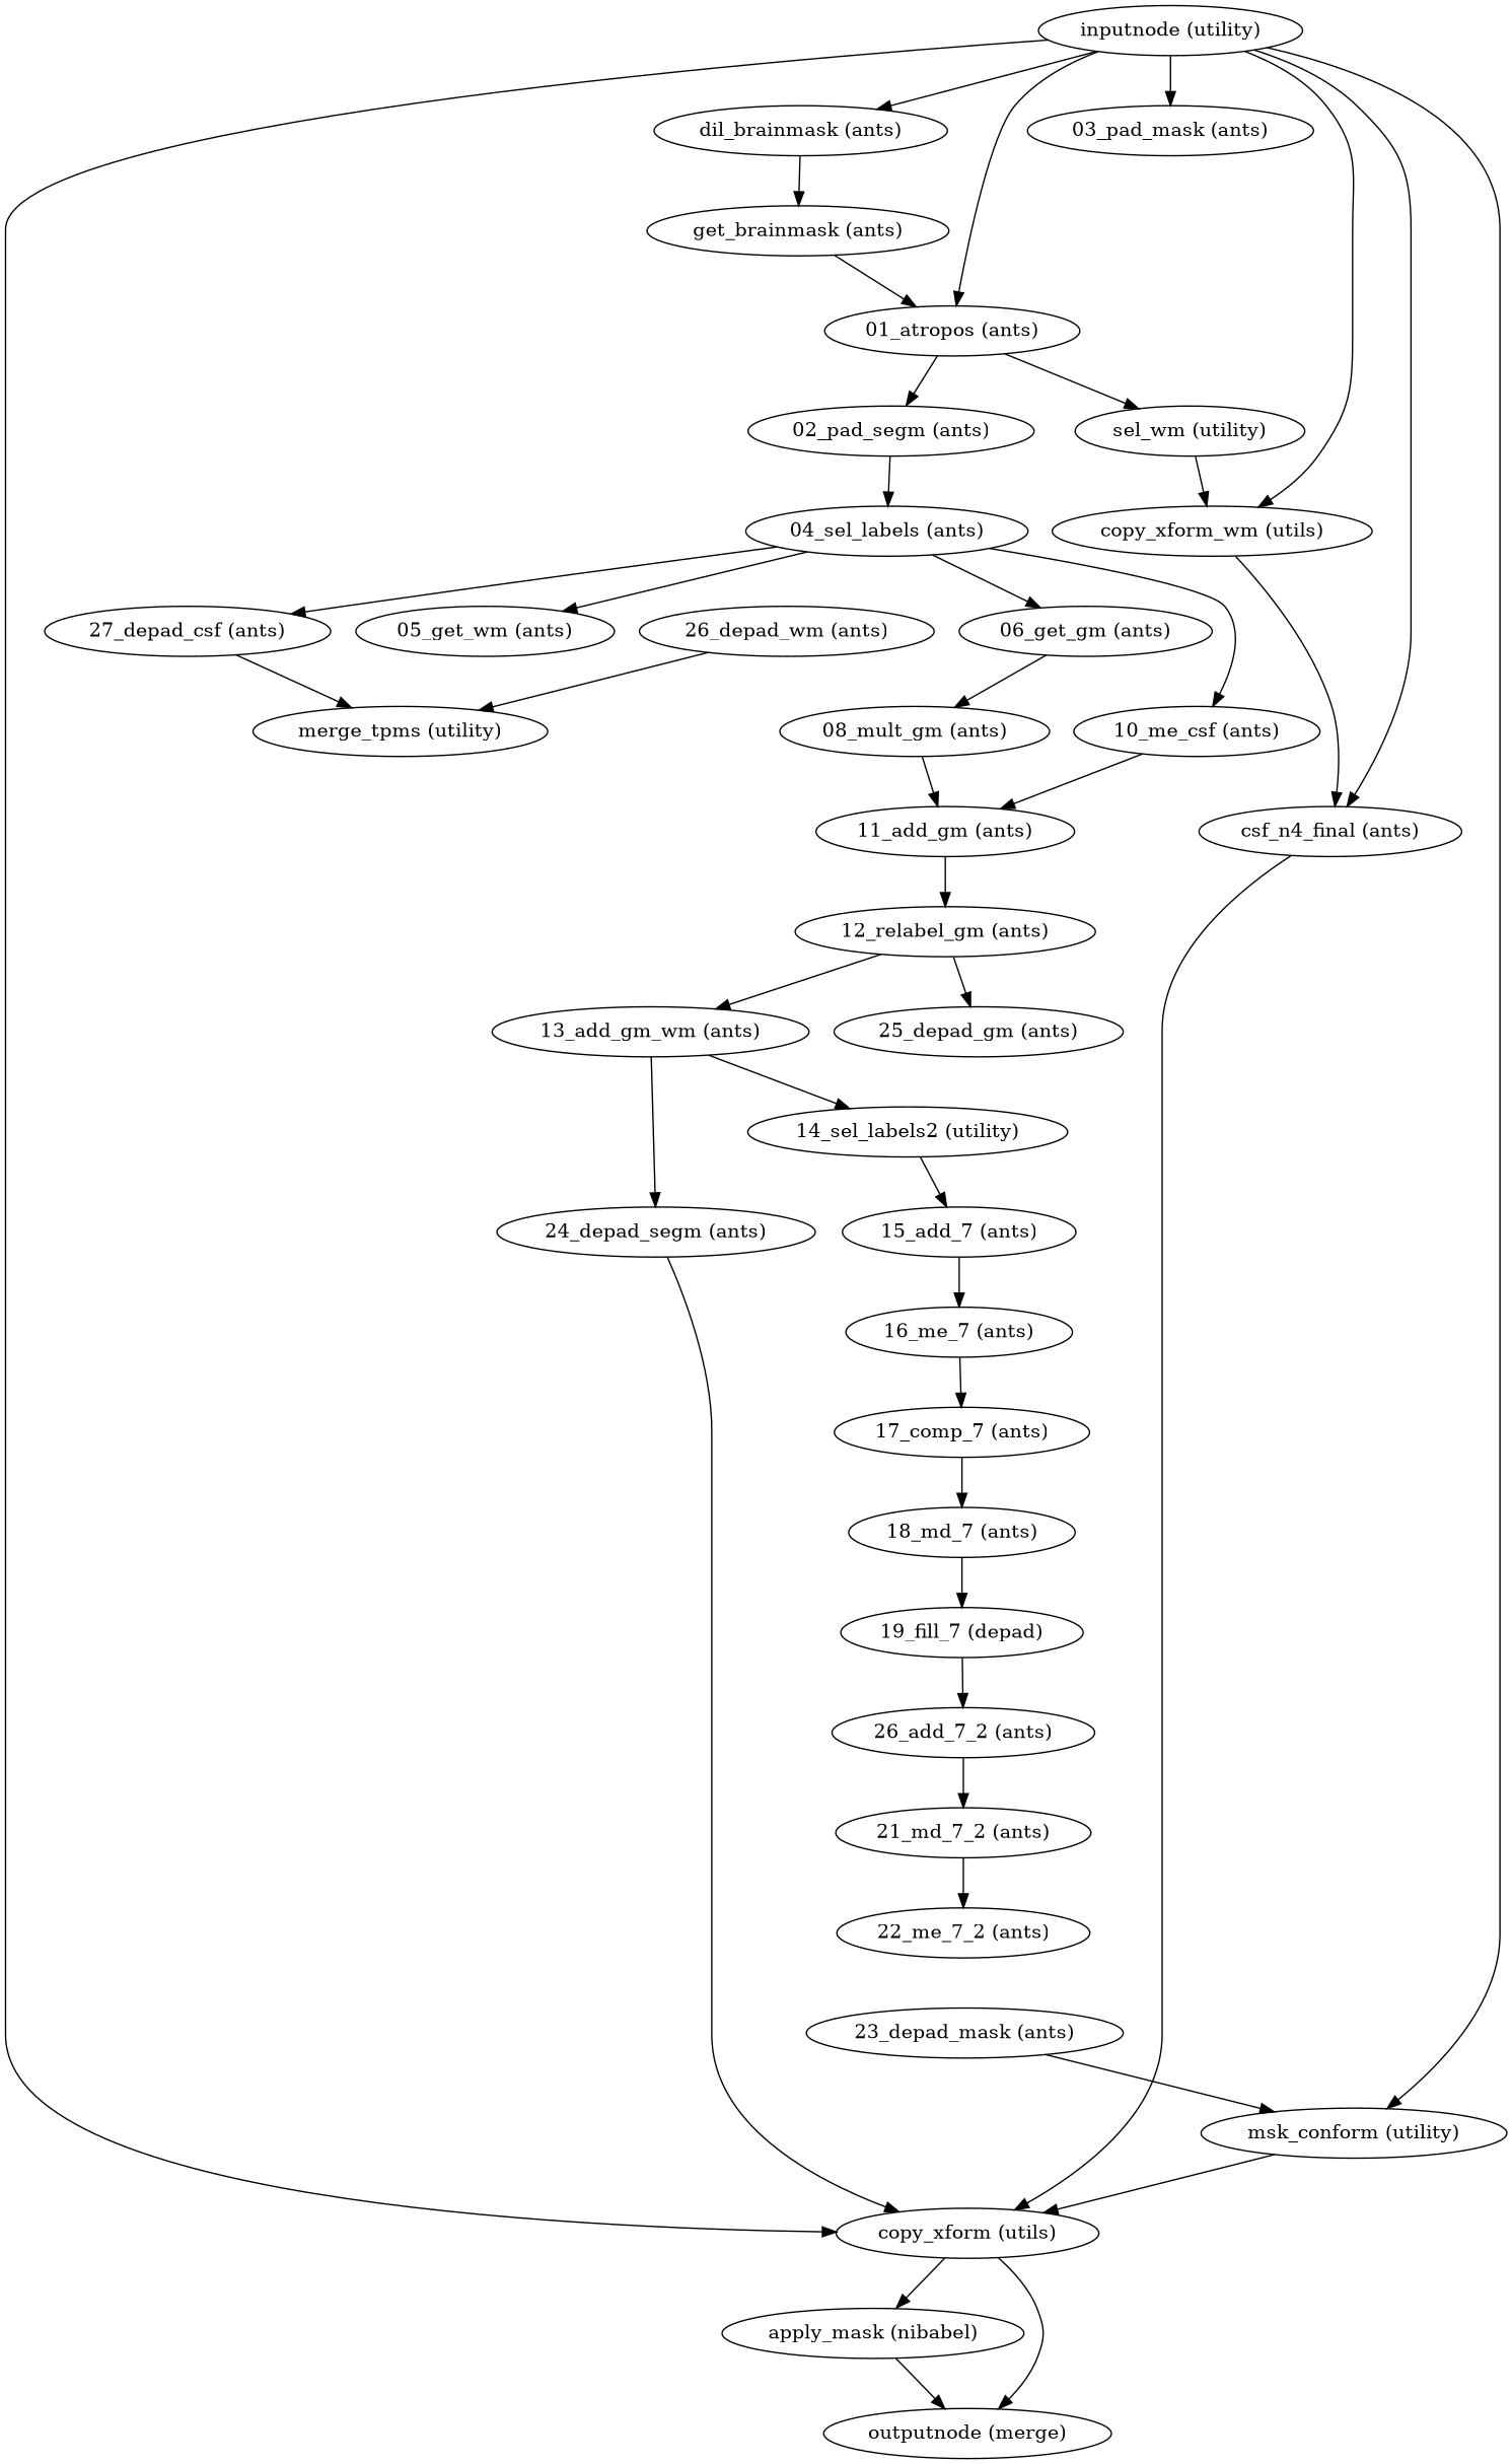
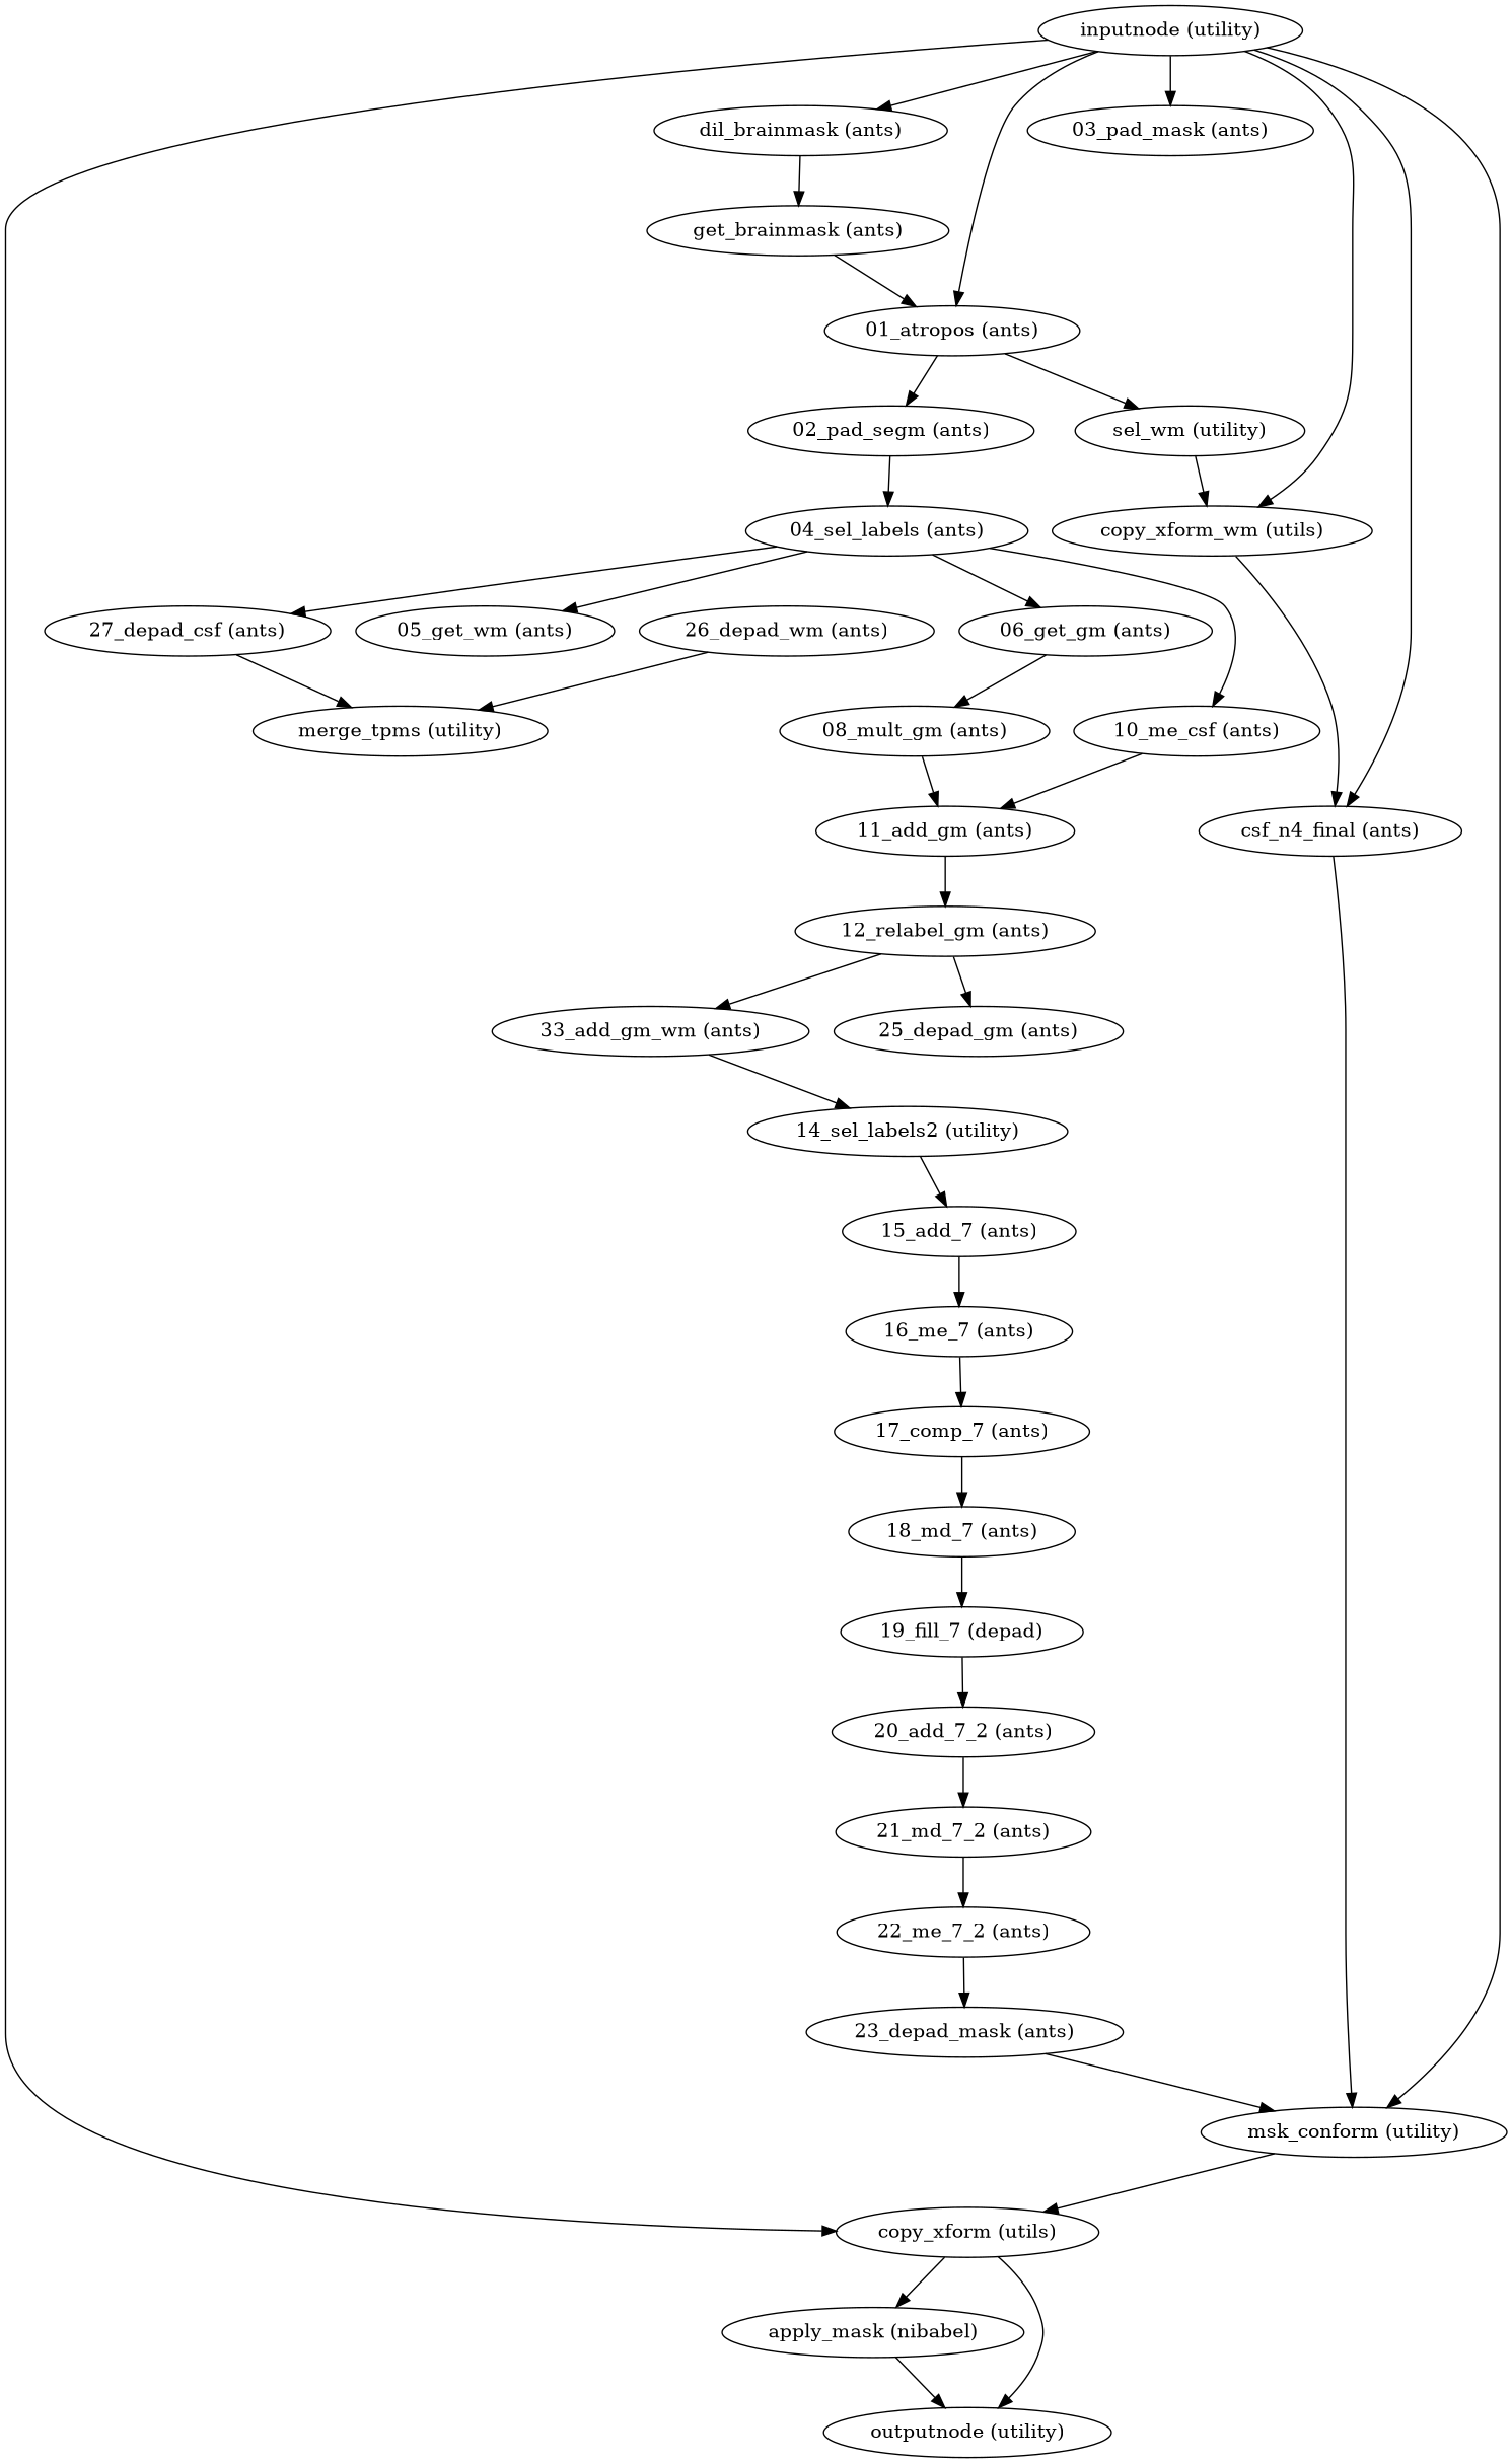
  strict digraph {
    "inputnode (utility)"
    "dil_brainmask (ants)"
    "copy_xform (utils)"
    "copy_xform_wm (utils)"
    "03_pad_mask (ants)"
    "01_atropos (ants)"
    n7 [label="csf_n4_final (ants)"]
    "msk_conform (utility)"
    "get_brainmask (ants)"
    "apply_mask (nibabel)"
-   "outputnode (utility)" [label="outputnode (merge)"]
+   "outputnode (utility)"
    "02_pad_segm (ants)"
    "sel_wm (utility)"
-   "20_add_7_2 (ants)" [label="26_add_7_2 (ants)"]
+   "20_add_7_2 (ants)"
    "21_md_7_2 (ants)"
    n16 [label="04_sel_labels (ants)"]
    "22_me_7_2 (ants)"
    "05_get_wm (ants)"
    "06_get_gm (ants)"
    "10_me_csf (ants)"
    "27_depad_csf (ants)"
    "08_mult_gm (ants)"
    "11_add_gm (ants)"
    "merge_tpms (utility)"
    "12_relabel_gm (ants)"
-   "13_add_gm_wm (ants)"
+   "13_add_gm_wm (ants)" [label="33_add_gm_wm (ants)"]
    "14_sel_labels2 (utility)"
-   "24_depad_segm (ants)"
    "26_depad_wm (ants)"
    "25_depad_gm (ants)"
    "15_add_7 (ants)"
    "16_me_7 (ants)"
    "17_comp_7 (ants)"
    "18_md_7 (ants)"
    n35 [label="19_fill_7 (depad)"]
    "23_depad_mask (ants)"
    "inputnode (utility)" -> "dil_brainmask (ants)"
    "inputnode (utility)" -> "copy_xform (utils)"
    "inputnode (utility)" -> "copy_xform_wm (utils)"
    "inputnode (utility)" -> "03_pad_mask (ants)"
    "inputnode (utility)" -> "01_atropos (ants)"
    "inputnode (utility)" -> n7
    "inputnode (utility)" -> "msk_conform (utility)"
    "dil_brainmask (ants)" -> "get_brainmask (ants)"
    "copy_xform (utils)" -> "apply_mask (nibabel)"
    "copy_xform (utils)" -> "outputnode (utility)"
    "copy_xform_wm (utils)" -> n7
    "01_atropos (ants)" -> "02_pad_segm (ants)"
    "01_atropos (ants)" -> "sel_wm (utility)"
-   n7 -> "copy_xform (utils)"
+   n7 -> "msk_conform (utility)"
    "msk_conform (utility)" -> "copy_xform (utils)"
    "get_brainmask (ants)" -> "01_atropos (ants)"
    "apply_mask (nibabel)" -> "outputnode (utility)"
    "02_pad_segm (ants)" -> n16
    "sel_wm (utility)" -> "copy_xform_wm (utils)"
    "20_add_7_2 (ants)" -> "21_md_7_2 (ants)"
    "21_md_7_2 (ants)" -> "22_me_7_2 (ants)"
    n16 -> "05_get_wm (ants)"
    n16 -> "06_get_gm (ants)"
    n16 -> "10_me_csf (ants)"
    n16 -> "27_depad_csf (ants)"
+   "22_me_7_2 (ants)" -> "23_depad_mask (ants)"
    "06_get_gm (ants)" -> "08_mult_gm (ants)"
    "10_me_csf (ants)" -> "11_add_gm (ants)"
    "27_depad_csf (ants)" -> "merge_tpms (utility)"
    "08_mult_gm (ants)" -> "11_add_gm (ants)"
    "11_add_gm (ants)" -> "12_relabel_gm (ants)"
    "12_relabel_gm (ants)" -> "13_add_gm_wm (ants)"
    "12_relabel_gm (ants)" -> "25_depad_gm (ants)"
    "13_add_gm_wm (ants)" -> "14_sel_labels2 (utility)"
-   "13_add_gm_wm (ants)" -> "24_depad_segm (ants)"
    "14_sel_labels2 (utility)" -> "15_add_7 (ants)"
-   "24_depad_segm (ants)" -> "copy_xform (utils)"
    "26_depad_wm (ants)" -> "merge_tpms (utility)"
    "15_add_7 (ants)" -> "16_me_7 (ants)"
    "16_me_7 (ants)" -> "17_comp_7 (ants)"
    "17_comp_7 (ants)" -> "18_md_7 (ants)"
    "18_md_7 (ants)" -> n35
    n35 -> "20_add_7_2 (ants)"
    "23_depad_mask (ants)" -> "msk_conform (utility)"
  }
